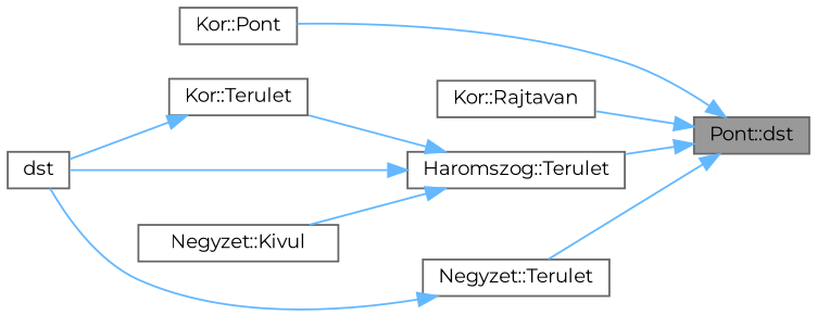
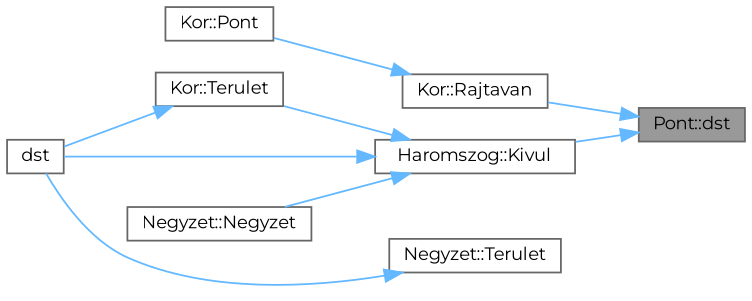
  digraph {
    fontname=Montserrat
    rankdir=RL
    node [color=grey40 fillcolor=white fontname=Montserrat fontsize=10 shape=box style=filled]
    edge [color=steelblue1 dir=back fontname=Montserrat fontsize=10 labelfontname=Helvetica labelfontsize=10 style=solid]
    n1 [color=gray40 fillcolor=grey60 fontcolor=black height=0.2 label="Pont::dst" width=0.4]
    n2 [height=0.2 label="Kor::Pont" width=0.4]
    n3 [height=0.2 label="Kor::Rajtavan" width=0.4]
-   n4 [height=0.2 label="Haromszog::Terulet" width=0.4]
+   n4 [height=0.2 label="Haromszog::Kivul" width=0.4]
    n5 [height=0.2 label="Negyzet::Terulet" width=0.4]
    n6 [height=0.2 label="Kor::Terulet" width=0.4]
    n7 [height=0.2 label=dst width=0.4]
-   n8 [height=0.2 label="Negyzet::Kivul" width=0.4]
-   n1 -> n2
+   n8 [height=0.2 label="Negyzet::Negyzet" width=0.4]
+   n3 -> n2
    n1 -> n3
    n1 -> n4
-   n1 -> n5
    n4 -> n6
    n4 -> n7
    n4 -> n8
    n5 -> n7
    n6 -> n7
  }
